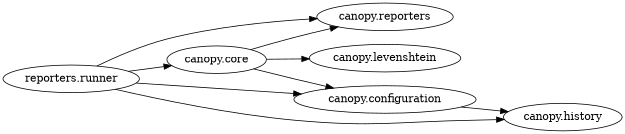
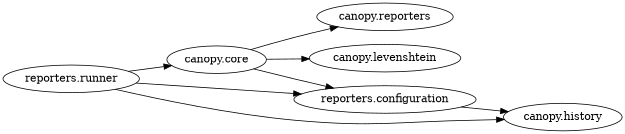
  digraph {
    fontsize=10
    rankdir=LR
    "canopy.reporters"
-   "canopy.configuration"
+   "canopy.configuration" [label="reporters.configuration"]
    "canopy.levenshtein"
    "canopy.core"
    "canopy.history"
    n6 [label="reporters.runner"]
    subgraph sub_1 {
      rank=none
      "canopy.reporters"
    }
    subgraph sub_2 {
      rank=none
      "canopy.reporters"
      "canopy.configuration"
      "canopy.levenshtein"
    }
    subgraph sub_3 {
      rank=none
      "canopy.reporters"
      "canopy.configuration"
      "canopy.core"
      "canopy.history"
    }
    "canopy.configuration" -> "canopy.history"
    "canopy.core" -> "canopy.reporters"
    "canopy.core" -> "canopy.configuration"
    "canopy.core" -> "canopy.levenshtein"
-   n6 -> "canopy.reporters"
    n6 -> "canopy.configuration"
    n6 -> "canopy.core"
    n6 -> "canopy.history"
  }
